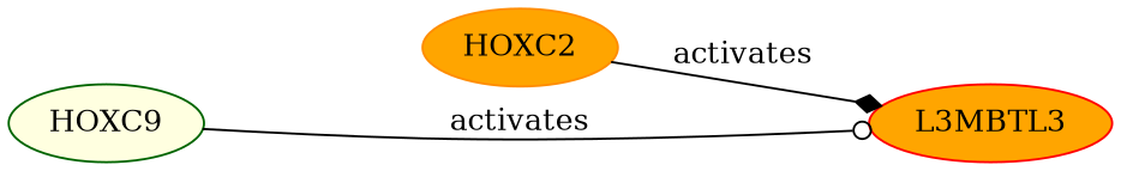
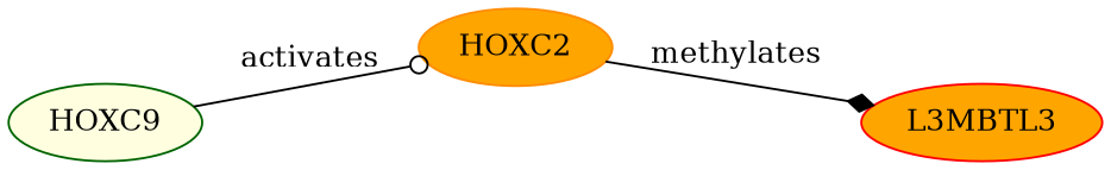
  digraph {
    rankdir=LR
    node [fillcolor=orange style=filled]
    HOXC9 [color=darkgreen fillcolor=lightyellow]
    n2 [color=darkorange label=HOXC2]
    L3MBTL3 [color=red]
-   HOXC9 -> L3MBTL3 [arrowhead=odot evidence="HOXC9 activates EZH2 expression (PMID: 34567890)" label=activates probability=0.5]
-   n2 -> L3MBTL3 [arrowhead=diamond evidence="EZH2 methylates L3MBTL3 (PMID: 45678901)" label=activates probability=0.6]
+   HOXC9 -> n2 [arrowhead=odot evidence="HOXC9 activates EZH2 expression (PMID: 34567890)" label=activates probability=0.5]
+   n2 -> L3MBTL3 [arrowhead=diamond evidence="EZH2 methylates L3MBTL3 (PMID: 45678901)" label=methylates probability=0.6]
  }
